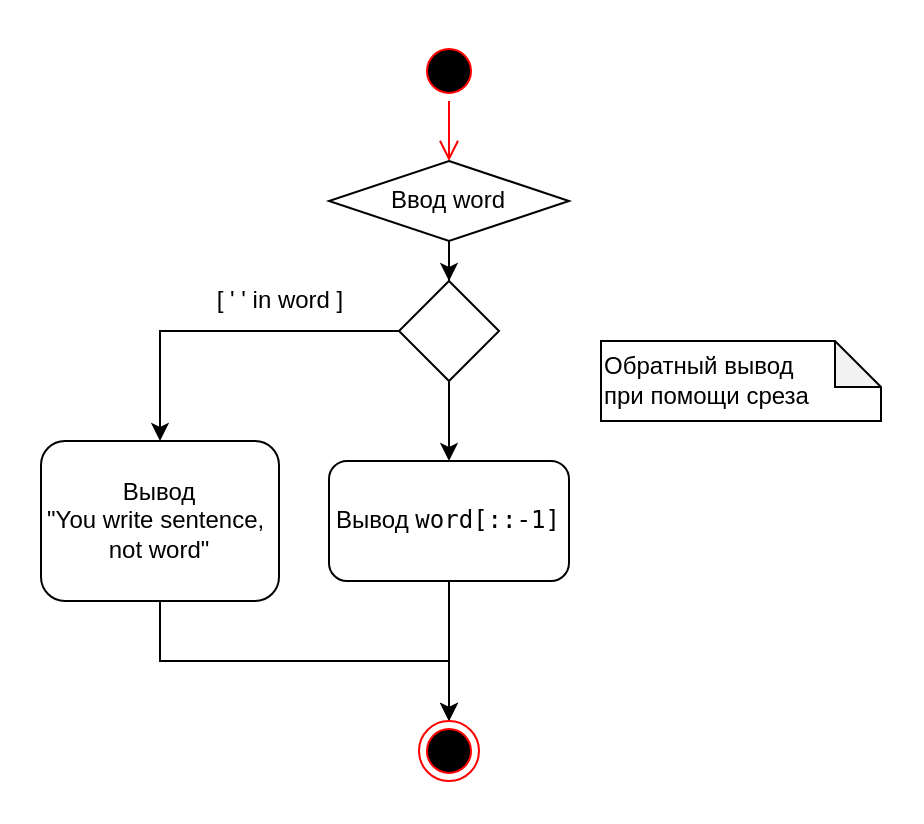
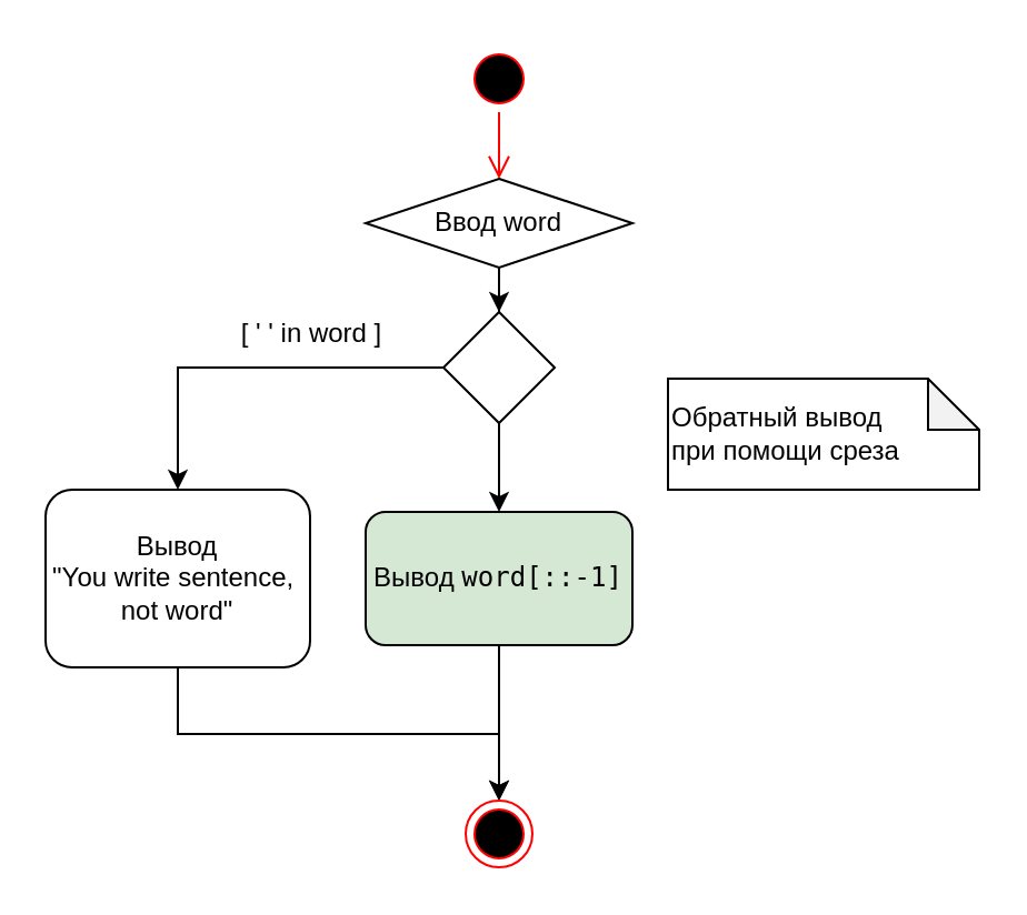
  <mxCell id="0" />
  <mxCell id="1" parent="0" />
  <mxCell id="2" value="" style="ellipse;html=1;shape=startState;fillColor=#000000;strokeColor=#ff0000;" parent="1" vertex="1"><mxGeometry x="209" y="20" width="30" height="30" as="geometry" /></mxCell>
  <mxCell id="3" value="" style="edgeStyle=orthogonalEdgeStyle;html=1;verticalAlign=bottom;endArrow=open;endSize=8;strokeColor=#ff0000;entryX=0.5;entryY=0;entryDx=0;entryDy=0;" parent="1" source="2" target="5" edge="1"><mxGeometry relative="1" as="geometry"><mxPoint x="224" y="120" as="targetPoint" /></mxGeometry></mxCell>
  <mxCell id="4" style="edgeStyle=orthogonalEdgeStyle;rounded=0;orthogonalLoop=1;jettySize=auto;html=1;exitX=0.5;exitY=1;exitDx=0;exitDy=0;" parent="1" source="5" target="8" edge="1"><mxGeometry relative="1" as="geometry" /></mxCell>
  <mxCell id="5" value="Ввод word" style="rhombus;whiteSpace=wrap;html=1;" parent="1" vertex="1"><mxGeometry x="164" y="80" width="120" height="40" as="geometry" /></mxCell>
  <mxCell id="6" style="edgeStyle=orthogonalEdgeStyle;rounded=0;orthogonalLoop=1;jettySize=auto;html=1;exitX=0;exitY=0.5;exitDx=0;exitDy=0;" parent="1" source="8" target="12" edge="1"><mxGeometry relative="1" as="geometry" /></mxCell>
  <mxCell id="7" style="edgeStyle=orthogonalEdgeStyle;rounded=0;orthogonalLoop=1;jettySize=auto;html=1;exitX=0.5;exitY=1;exitDx=0;exitDy=0;entryX=0.5;entryY=0;entryDx=0;entryDy=0;" parent="1" source="8" target="10" edge="1"><mxGeometry relative="1" as="geometry" /></mxCell>
  <mxCell id="8" value="" style="rhombus;whiteSpace=wrap;html=1;" parent="1" vertex="1"><mxGeometry x="199" y="140" width="50" height="50" as="geometry" /></mxCell>
  <mxCell id="9" style="edgeStyle=orthogonalEdgeStyle;rounded=0;orthogonalLoop=1;jettySize=auto;html=1;exitX=0.5;exitY=1;exitDx=0;exitDy=0;" parent="1" source="10" target="13" edge="1"><mxGeometry relative="1" as="geometry" /></mxCell>
- <mxCell id="10" value="Вывод&amp;nbsp;&lt;span style=&quot;font-family: &amp;quot;jetbrains mono&amp;quot;, monospace;&quot;&gt;word[::-&lt;/span&gt;&lt;span style=&quot;font-family: &amp;quot;jetbrains mono&amp;quot;, monospace;&quot;&gt;1&lt;/span&gt;&lt;span style=&quot;font-family: &amp;quot;jetbrains mono&amp;quot;, monospace;&quot;&gt;]&lt;/span&gt;" style="rounded=1;whiteSpace=wrap;html=1;labelBackgroundColor=none;" parent="1" vertex="1"><mxGeometry x="164" y="230" width="120" height="60" as="geometry" /></mxCell>
+ <mxCell id="10" value="Вывод&amp;nbsp;&lt;span style=&quot;font-family: &amp;quot;jetbrains mono&amp;quot;, monospace;&quot;&gt;word[::-&lt;/span&gt;&lt;span style=&quot;font-family: &amp;quot;jetbrains mono&amp;quot;, monospace;&quot;&gt;1&lt;/span&gt;&lt;span style=&quot;font-family: &amp;quot;jetbrains mono&amp;quot;, monospace;&quot;&gt;]&lt;/span&gt;" style="rounded=1;whiteSpace=wrap;html=1;labelBackgroundColor=none;fillColor=#d5e8d4;" parent="1" vertex="1"><mxGeometry x="164" y="230" width="120" height="60" as="geometry" /></mxCell>
  <mxCell id="11" style="edgeStyle=orthogonalEdgeStyle;rounded=0;orthogonalLoop=1;jettySize=auto;html=1;exitX=0.5;exitY=1;exitDx=0;exitDy=0;entryX=0.5;entryY=0;entryDx=0;entryDy=0;" parent="1" source="12" target="13" edge="1"><mxGeometry relative="1" as="geometry"><mxPoint x="60" y="380" as="targetPoint" /><Array as="points"><mxPoint x="80" y="330" /><mxPoint x="224" y="330" /></Array></mxGeometry></mxCell>
  <mxCell id="12" value="&lt;div&gt;&lt;span&gt;Вывод &lt;/span&gt;&lt;/div&gt;&lt;div&gt;&lt;span&gt;&quot;You write&amp;nbsp;&lt;/span&gt;&lt;span&gt;sentence,&amp;nbsp;&lt;/span&gt;&lt;/div&gt;&lt;div&gt;&lt;span&gt;not word&quot;&lt;/span&gt;&lt;/div&gt;" style="rounded=1;whiteSpace=wrap;html=1;labelBackgroundColor=none;fontFamily=Helvetica;" parent="1" vertex="1"><mxGeometry x="20" y="220" width="119" height="80" as="geometry" /></mxCell>
  <mxCell id="13" value="" style="ellipse;html=1;shape=endState;fillColor=#000000;strokeColor=#ff0000;" parent="1" vertex="1"><mxGeometry x="209" y="360" width="30" height="30" as="geometry" /></mxCell>
  <mxCell id="14" value="[ ' ' in word ]" style="text;html=1;strokeColor=none;fillColor=none;align=center;verticalAlign=middle;whiteSpace=wrap;rounded=0;labelBackgroundColor=none;fontFamily=Helvetica;fontColor=#000000;" parent="1" vertex="1"><mxGeometry x="100" y="140" width="80" height="20" as="geometry" /></mxCell>
- <mxCell id="15" value="Обратный вывод&lt;br&gt;при помощи&amp;nbsp;&lt;span&gt;среза&lt;/span&gt;" style="shape=note;whiteSpace=wrap;html=1;backgroundOutline=1;darkOpacity=0.05;labelBackgroundColor=none;fontFamily=Helvetica;fontColor=#000000;align=left;size=23;" vertex="1" parent="1"><mxGeometry x="300" y="170" width="140" height="40" as="geometry" /></mxCell>
+ <mxCell id="15" value="Обратный вывод&lt;br&gt;при помощи&amp;nbsp;&lt;span&gt;среза&lt;/span&gt;" style="shape=note;whiteSpace=wrap;html=1;backgroundOutline=1;darkOpacity=0.05;labelBackgroundColor=none;fontFamily=Helvetica;fontColor=#000000;align=left;size=23;" vertex="1" parent="1"><mxGeometry x="300" y="170" width="140" height="50" as="geometry" /></mxCell>
